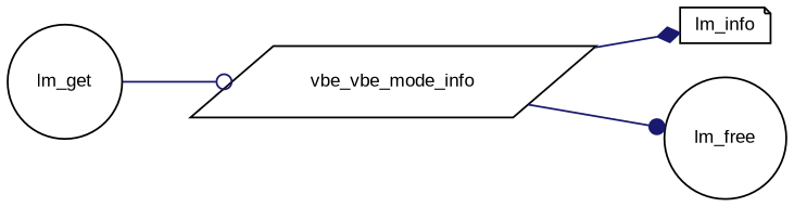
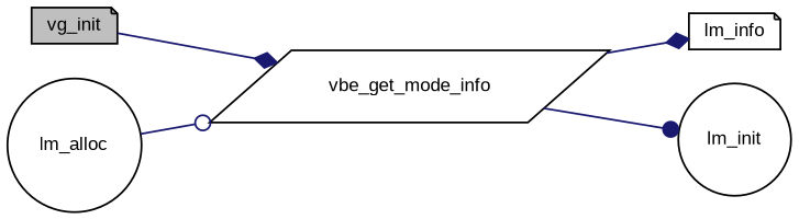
  digraph {
    fontname="Liberation Sans"
    rankdir=LR
    node [color=black fillcolor=white fontname="Liberation Sans" fontsize=10 shape=note style=filled]
    edge [arrowhead=diamond color=midnightblue fontname="Liberation Sans" fontsize=10 labelfontname=Helvetica labelfontsize=10 style=solid]
-   n2 [height=0.2 label=vbe_vbe_mode_info shape=parallelogram width=0.4]
+   n1 [fillcolor=grey75 fontcolor=black height=0.2 label=vg_init width=0.4]
+   n2 [height=0.2 label=vbe_get_mode_info shape=parallelogram width=0.4]
    n3 [height=0.2 label=lm_info width=0.4]
-   n4 [height=0.2 label=lm_free shape=circle width=0.4]
-   n5 [height=0.2 label=lm_get shape=circle width=0.4]
+   n4 [height=0.2 label=lm_init shape=circle width=0.4]
+   n5 [height=0.2 label=lm_alloc shape=circle width=0.4]
+   n1 -> n2
    n2 -> n3
    n2 -> n4 [arrowhead=dot]
    n5 -> n2 [arrowhead=odot]
  }
